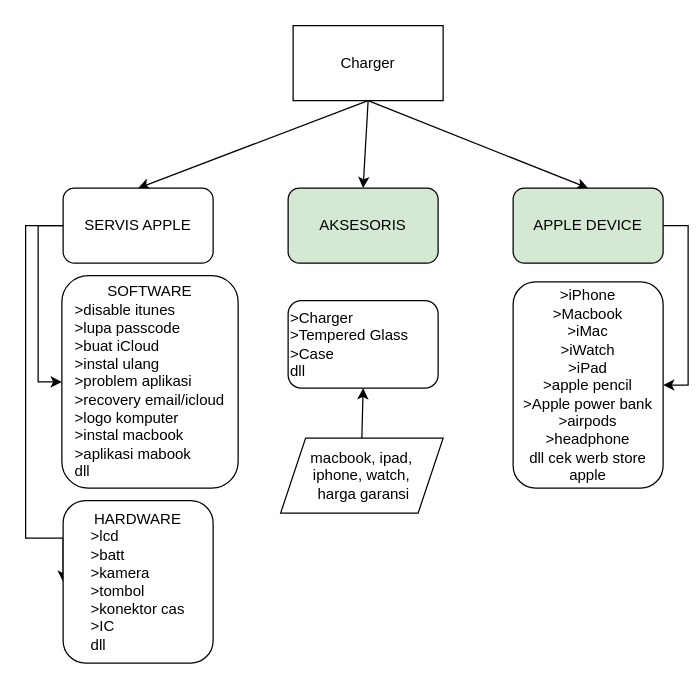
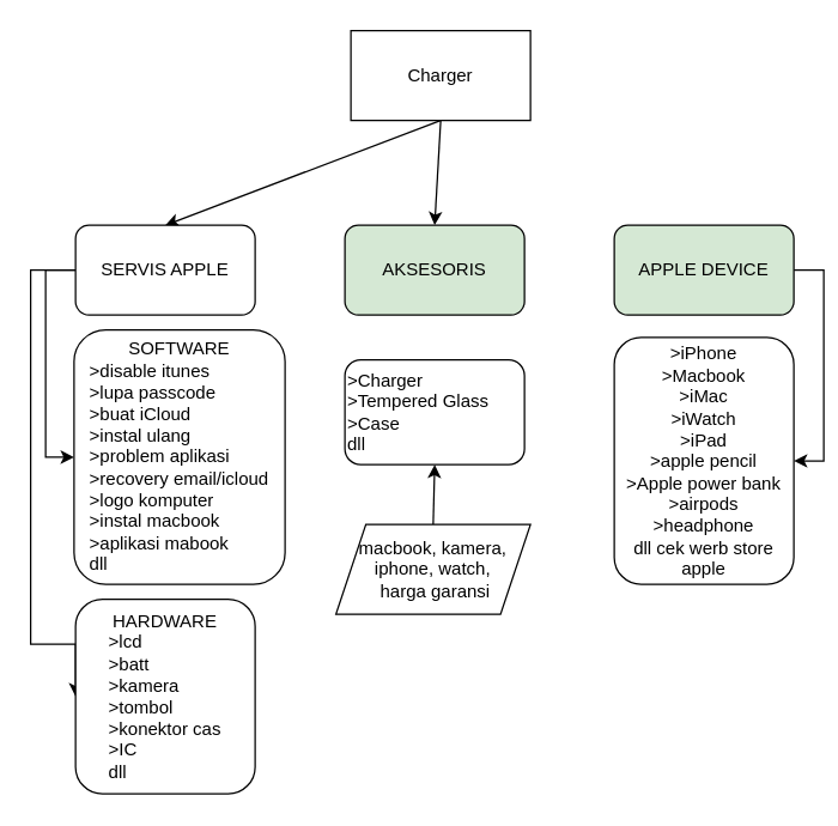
  <mxCell id="0" />
  <mxCell id="1" parent="0" />
  <mxCell id="2" style="rounded=0;orthogonalLoop=1;jettySize=auto;html=1;exitX=0.5;exitY=1;exitDx=0;exitDy=0;entryX=0.5;entryY=0;entryDx=0;entryDy=0;" edge="1" parent="1" source="5" target="8"><mxGeometry relative="1" as="geometry" /></mxCell>
  <mxCell id="3" style="edgeStyle=none;rounded=0;orthogonalLoop=1;jettySize=auto;html=1;exitX=0.5;exitY=1;exitDx=0;exitDy=0;entryX=0.5;entryY=0;entryDx=0;entryDy=0;" edge="1" parent="1" source="5" target="11"><mxGeometry relative="1" as="geometry"><mxPoint x="294" y="140" as="targetPoint" /></mxGeometry></mxCell>
- <mxCell id="4" style="edgeStyle=none;rounded=0;orthogonalLoop=1;jettySize=auto;html=1;exitX=0.5;exitY=1;exitDx=0;exitDy=0;entryX=0.5;entryY=0;entryDx=0;entryDy=0;" edge="1" parent="1" source="5" target="10"><mxGeometry relative="1" as="geometry" /></mxCell>
  <mxCell id="5" value="Charger" style="rounded=0;whiteSpace=wrap;html=1;" vertex="1" parent="1"><mxGeometry x="234" y="20" width="120" height="60" as="geometry" /></mxCell>
  <mxCell id="6" style="edgeStyle=orthogonalEdgeStyle;rounded=0;orthogonalLoop=1;jettySize=auto;html=1;exitX=0;exitY=0.5;exitDx=0;exitDy=0;entryX=0;entryY=0.5;entryDx=0;entryDy=0;" edge="1" parent="1" source="8" target="12"><mxGeometry relative="1" as="geometry" /></mxCell>
  <mxCell id="7" style="edgeStyle=orthogonalEdgeStyle;rounded=0;orthogonalLoop=1;jettySize=auto;html=1;exitX=0;exitY=0.5;exitDx=0;exitDy=0;entryX=0;entryY=0.5;entryDx=0;entryDy=0;" edge="1" parent="1" source="8" target="13"><mxGeometry relative="1" as="geometry"><Array as="points"><mxPoint x="20" y="180" /><mxPoint x="20" y="430" /></Array></mxGeometry></mxCell>
  <mxCell id="8" value="SERVIS APPLE" style="rounded=1;whiteSpace=wrap;html=1;" vertex="1" parent="1"><mxGeometry x="50" y="150" width="120" height="60" as="geometry" /></mxCell>
  <mxCell id="9" style="edgeStyle=orthogonalEdgeStyle;rounded=0;orthogonalLoop=1;jettySize=auto;html=1;exitX=1;exitY=0.5;exitDx=0;exitDy=0;entryX=1;entryY=0.5;entryDx=0;entryDy=0;" edge="1" parent="1" source="10" target="17"><mxGeometry relative="1" as="geometry" /></mxCell>
  <mxCell id="10" value="APPLE DEVICE" style="rounded=1;whiteSpace=wrap;html=1;fillColor=#d5e8d4;" vertex="1" parent="1"><mxGeometry x="410" y="150" width="120" height="60" as="geometry" /></mxCell>
  <mxCell id="11" value="AKSESORIS" style="rounded=1;whiteSpace=wrap;html=1;fillColor=#d5e8d4;" vertex="1" parent="1"><mxGeometry x="230" y="150" width="120" height="60" as="geometry" /></mxCell>
  <mxCell id="12" value="SOFTWARE&lt;br&gt;&lt;div style=&quot;text-align: left;&quot;&gt;&lt;span style=&quot;background-color: initial;&quot;&gt;&amp;gt;disable itunes&lt;/span&gt;&lt;/div&gt;&lt;div style=&quot;text-align: left;&quot;&gt;&lt;span style=&quot;background-color: initial;&quot;&gt;&amp;gt;lupa passcode&lt;/span&gt;&lt;/div&gt;&lt;div style=&quot;text-align: left;&quot;&gt;&lt;span style=&quot;background-color: initial;&quot;&gt;&amp;gt;buat iCloud&lt;/span&gt;&lt;/div&gt;&lt;div style=&quot;text-align: left;&quot;&gt;&lt;span style=&quot;background-color: initial;&quot;&gt;&amp;gt;instal ulang&lt;/span&gt;&lt;/div&gt;&lt;div style=&quot;text-align: left;&quot;&gt;&lt;span style=&quot;background-color: initial;&quot;&gt;&amp;gt;problem aplikasi&lt;/span&gt;&lt;/div&gt;&lt;div style=&quot;text-align: left;&quot;&gt;&lt;span style=&quot;background-color: initial;&quot;&gt;&amp;gt;recovery email/icloud&lt;/span&gt;&lt;/div&gt;&lt;div style=&quot;text-align: left;&quot;&gt;&lt;span style=&quot;background-color: initial;&quot;&gt;&amp;gt;logo komputer&lt;/span&gt;&lt;/div&gt;&lt;div style=&quot;text-align: left;&quot;&gt;&lt;span style=&quot;background-color: initial;&quot;&gt;&amp;gt;instal macbook&lt;/span&gt;&lt;/div&gt;&lt;div style=&quot;text-align: left;&quot;&gt;&lt;span style=&quot;background-color: initial;&quot;&gt;&amp;gt;aplikasi mabook&lt;/span&gt;&lt;/div&gt;&lt;div style=&quot;text-align: left;&quot;&gt;&lt;span style=&quot;background-color: initial;&quot;&gt;dll&lt;/span&gt;&lt;/div&gt;" style="rounded=1;whiteSpace=wrap;html=1;" vertex="1" parent="1"><mxGeometry x="49" y="220" width="141" height="170" as="geometry" /></mxCell>
  <mxCell id="13" value="HARDWARE&lt;br&gt;&lt;div style=&quot;text-align: left;&quot;&gt;&lt;span style=&quot;background-color: initial;&quot;&gt;&amp;gt;lcd&lt;/span&gt;&lt;/div&gt;&lt;div style=&quot;text-align: left;&quot;&gt;&lt;span style=&quot;background-color: initial;&quot;&gt;&amp;gt;batt&lt;/span&gt;&lt;/div&gt;&lt;div style=&quot;text-align: left;&quot;&gt;&lt;span style=&quot;background-color: initial;&quot;&gt;&amp;gt;kamera&lt;/span&gt;&lt;/div&gt;&lt;div style=&quot;text-align: left;&quot;&gt;&lt;span style=&quot;background-color: initial;&quot;&gt;&amp;gt;tombol&lt;/span&gt;&lt;/div&gt;&lt;div style=&quot;text-align: left;&quot;&gt;&lt;span style=&quot;background-color: initial;&quot;&gt;&amp;gt;konektor cas&lt;/span&gt;&lt;/div&gt;&lt;div style=&quot;text-align: left;&quot;&gt;&lt;span style=&quot;background-color: initial;&quot;&gt;&amp;gt;IC&lt;/span&gt;&lt;/div&gt;&lt;div style=&quot;text-align: left;&quot;&gt;&lt;span style=&quot;background-color: initial;&quot;&gt;dll&lt;/span&gt;&lt;/div&gt;" style="rounded=1;whiteSpace=wrap;html=1;" vertex="1" parent="1"><mxGeometry x="50" y="400" width="120" height="130" as="geometry" /></mxCell>
  <mxCell id="14" value="&amp;gt;Charger&lt;br&gt;&amp;gt;Tempered Glass&lt;br&gt;&amp;gt;Case&lt;br&gt;dll" style="rounded=1;whiteSpace=wrap;html=1;align=left;" vertex="1" parent="1"><mxGeometry x="230" y="240" width="120" height="70" as="geometry" /></mxCell>
  <mxCell id="15" style="edgeStyle=none;rounded=0;orthogonalLoop=1;jettySize=auto;html=1;exitX=0.5;exitY=0;exitDx=0;exitDy=0;entryX=0.5;entryY=1;entryDx=0;entryDy=0;" edge="1" parent="1" source="16" target="14"><mxGeometry relative="1" as="geometry" /></mxCell>
- <mxCell id="16" value="macbook, ipad, &lt;br&gt;iphone, watch,&lt;br&gt;&amp;nbsp;harga garansi" style="shape=parallelogram;perimeter=parallelogramPerimeter;whiteSpace=wrap;html=1;fixedSize=1;" vertex="1" parent="1"><mxGeometry x="224" y="350" width="130" height="60" as="geometry" /></mxCell>
+ <mxCell id="16" value="macbook, kamera, &lt;br&gt;iphone, watch,&lt;br&gt;&amp;nbsp;harga garansi" style="shape=parallelogram;perimeter=parallelogramPerimeter;whiteSpace=wrap;html=1;fixedSize=1;" vertex="1" parent="1"><mxGeometry x="224" y="350" width="130" height="60" as="geometry" /></mxCell>
  <mxCell id="17" value="&amp;gt;iPhone&lt;br&gt;&amp;gt;Macbook&lt;br&gt;&amp;gt;iMac&lt;br&gt;&amp;gt;iWatch&lt;br&gt;&amp;gt;iPad&lt;br&gt;&amp;gt;apple pencil&lt;br&gt;&amp;gt;Apple power bank&lt;br&gt;&amp;gt;airpods&lt;br&gt;&amp;gt;headphone&lt;br&gt;dll cek werb store apple" style="rounded=1;whiteSpace=wrap;html=1;" vertex="1" parent="1"><mxGeometry x="410" y="225" width="120" height="165" as="geometry" /></mxCell>
